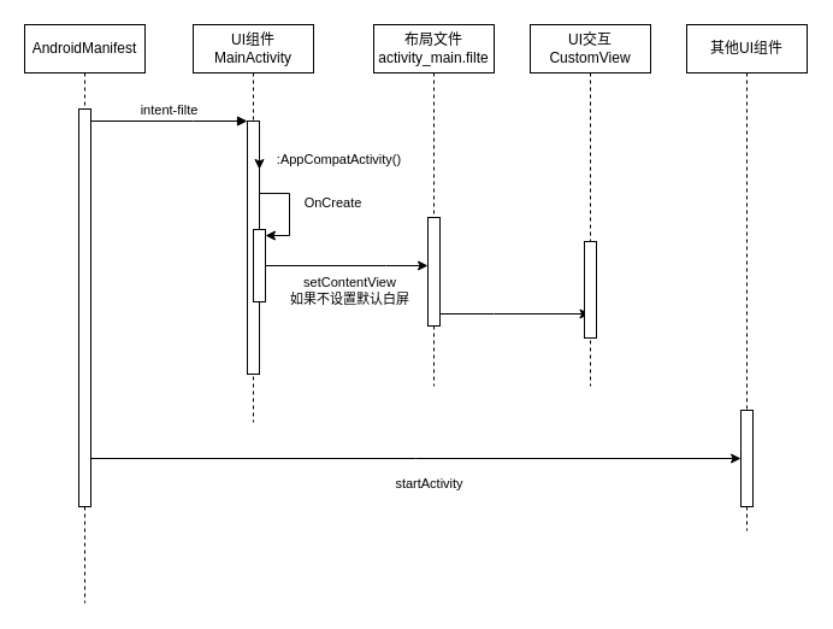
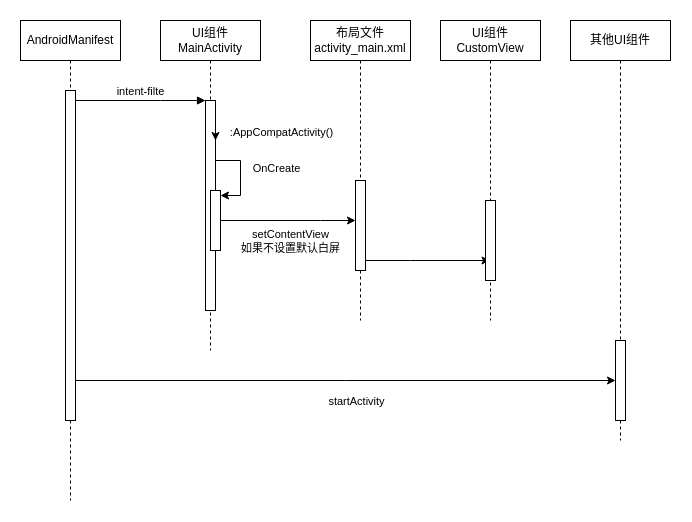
  <mxCell id="0" />
  <mxCell id="1" parent="0" />
  <mxCell id="2" value="AndroidManifest" style="shape=umlLifeline;perimeter=lifelinePerimeter;whiteSpace=wrap;html=1;container=0;dropTarget=0;collapsible=0;recursiveResize=0;outlineConnect=0;portConstraint=eastwest;newEdgeStyle={&quot;edgeStyle&quot;:&quot;elbowEdgeStyle&quot;,&quot;elbow&quot;:&quot;vertical&quot;,&quot;curved&quot;:0,&quot;rounded&quot;:0};" parent="1" vertex="1"><mxGeometry x="20" y="20" width="100" height="480" as="geometry" /></mxCell>
  <mxCell id="3" value="" style="html=1;points=[];perimeter=orthogonalPerimeter;outlineConnect=0;targetShapes=umlLifeline;portConstraint=eastwest;newEdgeStyle={&quot;edgeStyle&quot;:&quot;elbowEdgeStyle&quot;,&quot;elbow&quot;:&quot;vertical&quot;,&quot;curved&quot;:0,&quot;rounded&quot;:0};" parent="2" vertex="1"><mxGeometry x="45" y="70" width="10" height="330" as="geometry" /></mxCell>
  <mxCell id="4" value="UI组件&lt;div&gt;MainActivity&lt;/div&gt;" style="shape=umlLifeline;perimeter=lifelinePerimeter;whiteSpace=wrap;html=1;container=0;dropTarget=0;collapsible=0;recursiveResize=0;outlineConnect=0;portConstraint=eastwest;newEdgeStyle={&quot;edgeStyle&quot;:&quot;elbowEdgeStyle&quot;,&quot;elbow&quot;:&quot;vertical&quot;,&quot;curved&quot;:0,&quot;rounded&quot;:0};" parent="1" vertex="1"><mxGeometry x="160" y="20" width="100" height="330" as="geometry" /></mxCell>
  <mxCell id="5" value="" style="html=1;points=[];perimeter=orthogonalPerimeter;outlineConnect=0;targetShapes=umlLifeline;portConstraint=eastwest;newEdgeStyle={&quot;edgeStyle&quot;:&quot;elbowEdgeStyle&quot;,&quot;elbow&quot;:&quot;vertical&quot;,&quot;curved&quot;:0,&quot;rounded&quot;:0};" parent="4" vertex="1"><mxGeometry x="45" y="80" width="10" height="210" as="geometry" /></mxCell>
  <mxCell id="6" style="edgeStyle=elbowEdgeStyle;rounded=0;orthogonalLoop=1;jettySize=auto;html=1;elbow=vertical;curved=0;" edge="1" parent="4"><mxGeometry relative="1" as="geometry"><mxPoint x="55" y="100" as="sourcePoint" /><mxPoint x="55" y="120" as="targetPoint" /></mxGeometry></mxCell>
  <mxCell id="7" value=":AppCompatActivity()" style="edgeLabel;html=1;align=center;verticalAlign=middle;resizable=0;points=[];" vertex="1" connectable="0" parent="6"><mxGeometry x="-0.028" y="-1" relative="1" as="geometry"><mxPoint x="66" y="1" as="offset" /></mxGeometry></mxCell>
  <mxCell id="8" value="" style="edgeStyle=elbowEdgeStyle;rounded=0;orthogonalLoop=1;jettySize=auto;html=1;elbow=horizontal;curved=0;entryX=1;entryY=0;entryDx=0;entryDy=5;entryPerimeter=0;" edge="1" parent="4" target="10"><mxGeometry y="45" relative="1" as="geometry"><mxPoint x="55" y="140" as="sourcePoint" /><mxPoint x="55" y="160" as="targetPoint" /><Array as="points"><mxPoint x="80" y="150" /></Array><mxPoint as="offset" /></mxGeometry></mxCell>
  <mxCell id="9" value="OnCreate" style="edgeLabel;html=1;align=center;verticalAlign=middle;resizable=0;points=[];" vertex="1" connectable="0" parent="8"><mxGeometry x="-0.28" relative="1" as="geometry"><mxPoint x="35" y="3" as="offset" /></mxGeometry></mxCell>
  <mxCell id="10" value="" style="html=1;points=[[0,0,0,0,5],[0,1,0,0,-5],[1,0,0,0,5],[1,1,0,0,-5]];perimeter=orthogonalPerimeter;outlineConnect=0;targetShapes=umlLifeline;portConstraint=eastwest;newEdgeStyle={&quot;curved&quot;:0,&quot;rounded&quot;:0};" vertex="1" parent="4"><mxGeometry x="50" y="170" width="10" height="60" as="geometry" /></mxCell>
  <mxCell id="11" value="intent-filte" style="html=1;verticalAlign=bottom;endArrow=block;edgeStyle=elbowEdgeStyle;elbow=horizontal;curved=0;rounded=0;" parent="1" source="3" target="5" edge="1"><mxGeometry x="0.002" relative="1" as="geometry"><mxPoint x="175" y="110" as="sourcePoint" /><Array as="points"><mxPoint x="160" y="100" /></Array><mxPoint as="offset" /></mxGeometry></mxCell>
  <mxCell id="12" style="edgeStyle=orthogonalEdgeStyle;rounded=0;orthogonalLoop=1;jettySize=auto;html=1;curved=0;" edge="1" parent="1" source="14" target="17"><mxGeometry relative="1" as="geometry"><mxPoint x="440" y="250" as="sourcePoint" /><mxPoint x="529.5" y="240" as="targetPoint" /><Array as="points"><mxPoint x="410" y="260" /><mxPoint x="410" y="260" /></Array></mxGeometry></mxCell>
- <mxCell id="13" value="布局文件&lt;div&gt;activity_main.filte&lt;/div&gt;" style="shape=umlLifeline;whiteSpace=wrap;html=1;container=1;dropTarget=0;collapsible=0;recursiveResize=0;outlineConnect=0;portConstraint=eastwest;newEdgeStyle={&quot;curved&quot;:0,&quot;rounded&quot;:0};points=[[0,0,0,0,5],[0,1,0,0,-5],[1,0,0,0,5],[1,1,0,0,-5]];perimeter=rectanglePerimeter;targetShapes=umlLifeline;participant=label;" vertex="1" parent="1"><mxGeometry x="310" y="20" width="100" height="300" as="geometry" /></mxCell>
+ <mxCell id="13" value="布局文件&lt;div&gt;activity_main.xml&lt;/div&gt;" style="shape=umlLifeline;whiteSpace=wrap;html=1;container=1;dropTarget=0;collapsible=0;recursiveResize=0;outlineConnect=0;portConstraint=eastwest;newEdgeStyle={&quot;curved&quot;:0,&quot;rounded&quot;:0};points=[[0,0,0,0,5],[0,1,0,0,-5],[1,0,0,0,5],[1,1,0,0,-5]];perimeter=rectanglePerimeter;targetShapes=umlLifeline;participant=label;" vertex="1" parent="1"><mxGeometry x="310" y="20" width="100" height="300" as="geometry" /></mxCell>
  <mxCell id="14" value="" style="html=1;points=[[0,0,0,0,5],[0,1,0,0,-5],[1,0,0,0,5],[1,1,0,0,-5]];perimeter=orthogonalPerimeter;outlineConnect=0;targetShapes=umlLifeline;portConstraint=eastwest;newEdgeStyle={&quot;curved&quot;:0,&quot;rounded&quot;:0};" vertex="1" parent="13"><mxGeometry x="45" y="160" width="10" height="90" as="geometry" /></mxCell>
  <mxCell id="15" style="edgeStyle=elbowEdgeStyle;rounded=0;orthogonalLoop=1;jettySize=auto;html=1;elbow=horizontal;curved=0;" edge="1" parent="1" source="10" target="14"><mxGeometry relative="1" as="geometry"><mxPoint x="250" y="220" as="sourcePoint" /><mxPoint x="385" y="230" as="targetPoint" /><Array as="points"><mxPoint x="320" y="220" /></Array></mxGeometry></mxCell>
  <mxCell id="16" value="setContentView&lt;div&gt;如果不设置默认白屏&lt;/div&gt;" style="edgeLabel;html=1;align=center;verticalAlign=middle;resizable=0;points=[];" vertex="1" connectable="0" parent="15"><mxGeometry x="-0.176" y="-1" relative="1" as="geometry"><mxPoint x="13" y="19" as="offset" /></mxGeometry></mxCell>
- <mxCell id="17" value="UI交互&lt;br&gt;CustomView" style="shape=umlLifeline;perimeter=lifelinePerimeter;whiteSpace=wrap;html=1;container=1;dropTarget=0;collapsible=0;recursiveResize=0;outlineConnect=0;portConstraint=eastwest;newEdgeStyle={&quot;curved&quot;:0,&quot;rounded&quot;:0};" vertex="1" parent="1"><mxGeometry x="440" y="20" width="100" height="300" as="geometry" /></mxCell>
+ <mxCell id="17" value="UI组件&lt;br&gt;CustomView" style="shape=umlLifeline;perimeter=lifelinePerimeter;whiteSpace=wrap;html=1;container=1;dropTarget=0;collapsible=0;recursiveResize=0;outlineConnect=0;portConstraint=eastwest;newEdgeStyle={&quot;curved&quot;:0,&quot;rounded&quot;:0};" vertex="1" parent="1"><mxGeometry x="440" y="20" width="100" height="300" as="geometry" /></mxCell>
  <mxCell id="18" value="" style="html=1;points=[[0,0,0,0,5],[0,1,0,0,-5],[1,0,0,0,5],[1,1,0,0,-5]];perimeter=orthogonalPerimeter;outlineConnect=0;targetShapes=umlLifeline;portConstraint=eastwest;newEdgeStyle={&quot;curved&quot;:0,&quot;rounded&quot;:0};" vertex="1" parent="17"><mxGeometry x="45" y="180" width="10" height="80" as="geometry" /></mxCell>
  <mxCell id="19" value="其他UI组件" style="shape=umlLifeline;perimeter=lifelinePerimeter;whiteSpace=wrap;html=1;container=1;dropTarget=0;collapsible=0;recursiveResize=0;outlineConnect=0;portConstraint=eastwest;newEdgeStyle={&quot;curved&quot;:0,&quot;rounded&quot;:0};" vertex="1" parent="1"><mxGeometry x="570" y="20" width="100" height="420" as="geometry" /></mxCell>
  <mxCell id="20" value="" style="html=1;points=[[0,0,0,0,5],[0,1,0,0,-5],[1,0,0,0,5],[1,1,0,0,-5]];perimeter=orthogonalPerimeter;outlineConnect=0;targetShapes=umlLifeline;portConstraint=eastwest;newEdgeStyle={&quot;curved&quot;:0,&quot;rounded&quot;:0};" vertex="1" parent="19"><mxGeometry x="45" y="320" width="10" height="80" as="geometry" /></mxCell>
  <mxCell id="21" style="edgeStyle=elbowEdgeStyle;rounded=0;orthogonalLoop=1;jettySize=auto;html=1;elbow=vertical;curved=0;" edge="1" parent="1" source="3" target="20"><mxGeometry relative="1" as="geometry" /></mxCell>
  <mxCell id="22" value="startActivity" style="edgeLabel;html=1;align=center;verticalAlign=middle;resizable=0;points=[];" vertex="1" connectable="0" parent="21"><mxGeometry x="-0.073" y="-4" relative="1" as="geometry"><mxPoint x="30" y="16" as="offset" /></mxGeometry></mxCell>
